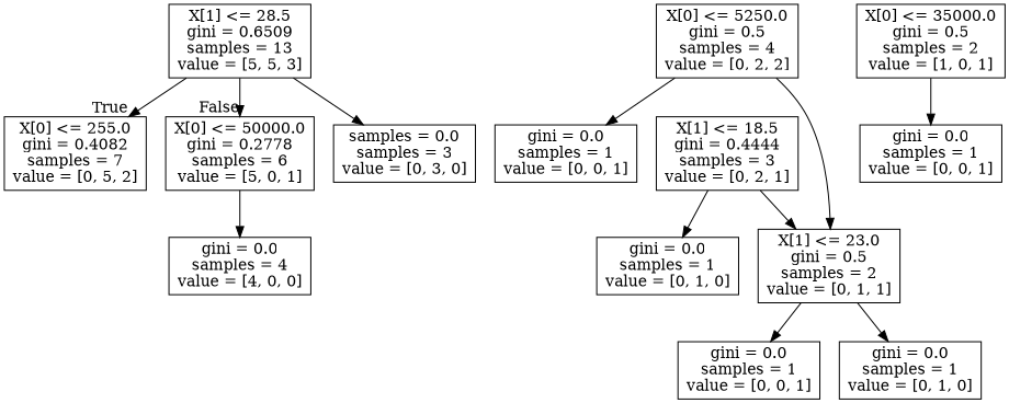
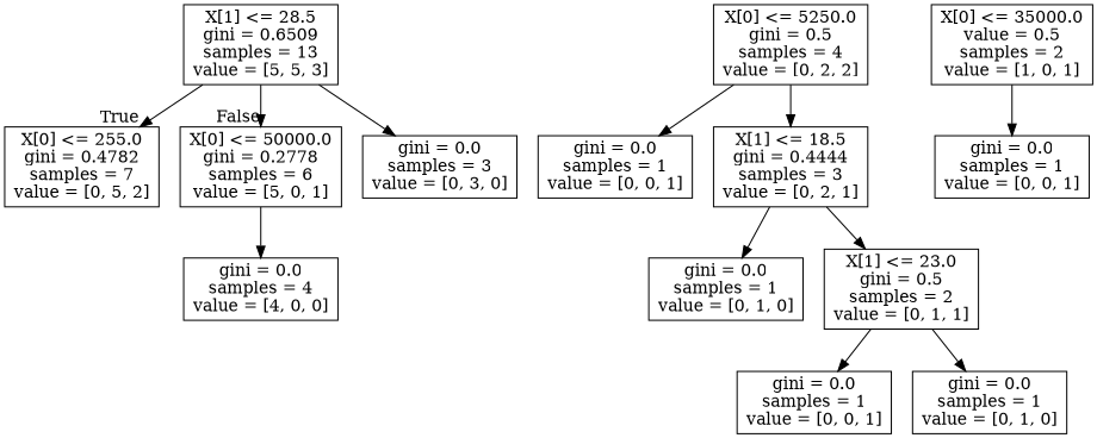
  digraph {
    node [shape=box]
    n1 [label="X[1] <= 28.5\ngini = 0.6509\nsamples = 13\nvalue = [5, 5, 3]"]
-   n2 [label="X[0] <= 255.0\ngini = 0.4082\nsamples = 7\nvalue = [0, 5, 2]"]
+   n2 [label="X[0] <= 255.0\ngini = 0.4782\nsamples = 7\nvalue = [0, 5, 2]"]
    n3 [label="X[0] <= 50000.0\ngini = 0.2778\nsamples = 6\nvalue = [5, 0, 1]"]
-   n4 [label="samples = 0.0\nsamples = 3\nvalue = [0, 3, 0]"]
+   n4 [label="gini = 0.0\nsamples = 3\nvalue = [0, 3, 0]"]
    n5 [label="gini = 0.0\nsamples = 4\nvalue = [4, 0, 0]"]
    n6 [label="X[0] <= 5250.0\ngini = 0.5\nsamples = 4\nvalue = [0, 2, 2]"]
    n7 [label="gini = 0.0\nsamples = 1\nvalue = [0, 0, 1]"]
    n8 [label="X[1] <= 18.5\ngini = 0.4444\nsamples = 3\nvalue = [0, 2, 1]"]
    n9 [label="gini = 0.0\nsamples = 1\nvalue = [0, 1, 0]"]
    n10 [label="X[1] <= 23.0\ngini = 0.5\nsamples = 2\nvalue = [0, 1, 1]"]
    n11 [label="gini = 0.0\nsamples = 1\nvalue = [0, 0, 1]"]
    n12 [label="gini = 0.0\nsamples = 1\nvalue = [0, 1, 0]"]
-   n13 [label="X[0] <= 35000.0\ngini = 0.5\nsamples = 2\nvalue = [1, 0, 1]"]
+   n13 [label="X[0] <= 35000.0\nvalue = 0.5\nsamples = 2\nvalue = [1, 0, 1]"]
    n14 [label="gini = 0.0\nsamples = 1\nvalue = [0, 0, 1]"]
    n1 -> n2 [headlabel=True labelangle=45 labeldistance=2.5]
    n1 -> n3 [headlabel=False labelangle=-45 labeldistance=2.5]
    n1 -> n4
    n3 -> n5
    n6 -> n7
-   n6 -> n10
+   n6 -> n8
    n8 -> n9
    n8 -> n10
    n10 -> n11
    n10 -> n12
    n13 -> n14
  }
